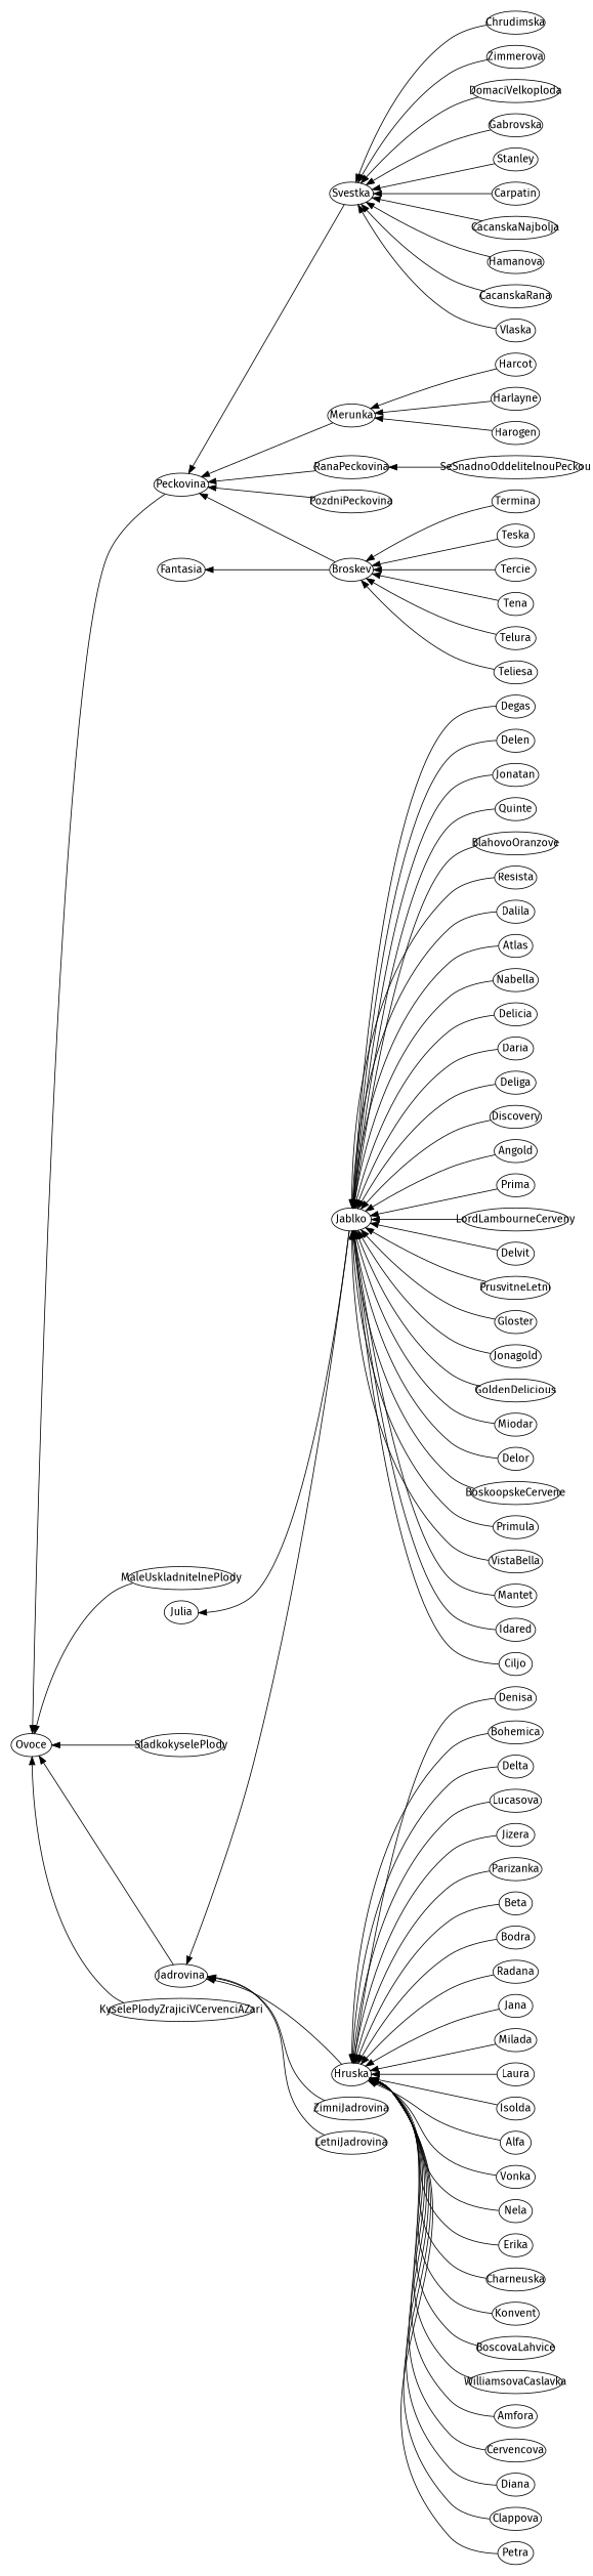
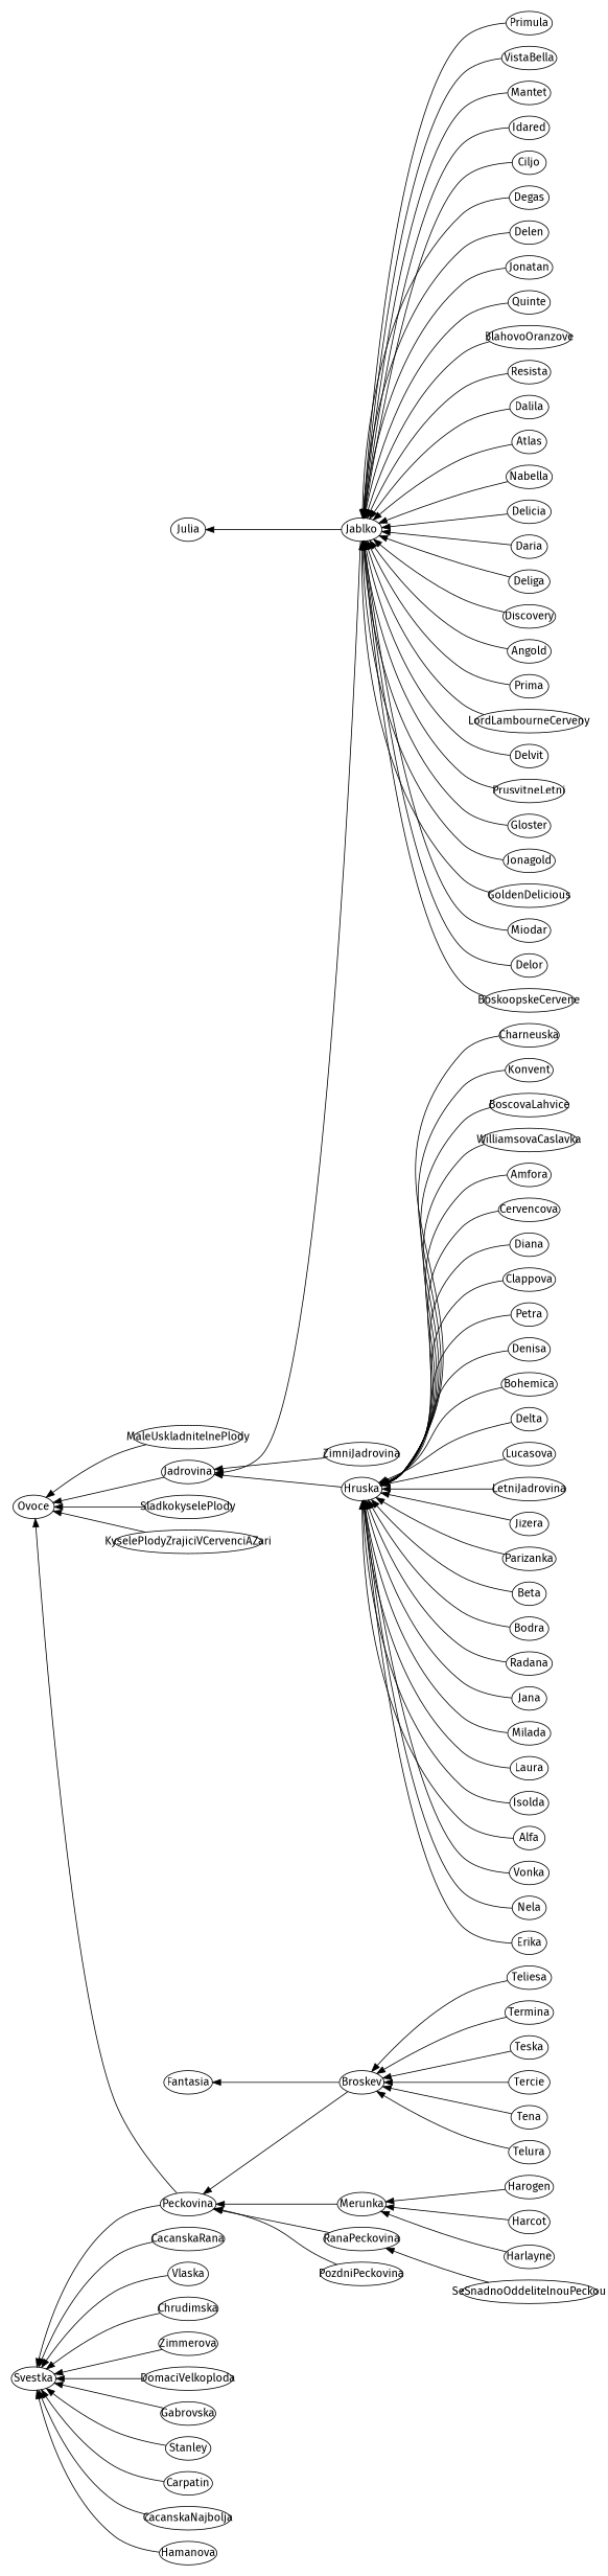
  digraph {
    fontname="Fira Sans"
    nodesep=0.2
    rankdir=LR
    ranksep=1.0
    node [fixedsize=true fontname="Fira Sans" shape=ellipse]
    edge [dir=back floatlabel=true fontname="Fira Sans" fontsize=10]
    Quinte [height=0.4027777777777778 width=0.7222222222222222]
    BlahovoOranzove [height=0.4027777777777778 width=1.4444444444444444]
    Resista [height=0.4027777777777778 width=0.7361111111111112]
    Merunka [height=0.4027777777777778 width=0.8333333333333334]
    Harogen [height=0.4027777777777778 width=0.8333333333333334]
    Harcot [height=0.4027777777777778 width=0.7083333333333334]
    Harlayne [height=0.4027777777777778 width=0.8611111111111112]
    Lucasova [height=0.4027777777777778 width=0.9027777777777778]
    Dalila [height=0.4027777777777778 width=0.6666666666666666]
    Carpatin [height=0.4027777777777778 width=0.8333333333333334]
    Atlas [height=0.4027777777777778 width=0.5972222222222222]
    Nabella [height=0.4027777777777778 width=0.7916666666666666]
    RanaPeckovina [height=0.4027777777777778 width=1.3055555555555556]
    SeSnadnoOddelitelnouPeckou [height=0.4027777777777778 width=2.3194444444444446]
    Jadrovina [height=0.4027777777777778 width=0.9166666666666666]
    Hruska [height=0.4027777777777778 width=0.6944444444444444]
    ZimniJadrovina [height=0.4027777777777778 width=1.2916666666666667]
    Jablko [height=0.4027777777777778 width=0.6944444444444444]
    LetniJadrovina [height=0.4027777777777778 width=1.25]
    Jizera [height=0.4027777777777778 width=0.6666666666666666]
    Parizanka [height=0.4027777777777778 width=0.9166666666666666]
    Beta [height=0.4027777777777778 width=0.5833333333333334]
    Bodra [height=0.4027777777777778 width=0.6666666666666666]
    Radana [height=0.4027777777777778 width=0.7916666666666666]
    Jana [height=0.4027777777777778 width=0.5972222222222222]
    Milada [height=0.4027777777777778 width=0.7361111111111112]
    Laura [height=0.4027777777777778 width=0.6527777777777778]
    Isolda [height=0.4027777777777778 width=0.6666666666666666]
    Alfa [height=0.4027777777777778 width=0.5416666666666666]
    Vonka [height=0.4027777777777778 width=0.6805555555555556]
    Nela [height=0.4027777777777778 width=0.5833333333333334]
    Erika [height=0.4027777777777778 width=0.5972222222222222]
    Charneuska [height=0.4027777777777778 width=1.0277777777777777]
    Konvent [height=0.4027777777777778 width=0.8194444444444444]
    BoscovaLahvice [height=0.4027777777777778 width=1.3611111111111112]
    WilliamsovaCaslavka [height=0.4027777777777778 width=1.6388888888888888]
    Amfora [height=0.4027777777777778 width=0.75]
    Cervencova [height=0.4027777777777778 width=1.0555555555555556]
    Diana [height=0.4027777777777778 width=0.6666666666666666]
    Clappova [height=0.4027777777777778 width=0.9027777777777778]
    Petra [height=0.4027777777777778 width=0.625]
    Denisa [height=0.4027777777777778 width=0.7222222222222222]
    Bohemica [height=0.4027777777777778 width=0.9583333333333334]
    Delta [height=0.4027777777777778 width=0.625]
    Delicia [height=0.4027777777777778 width=0.75]
    Daria [height=0.4027777777777778 width=0.625]
    Deliga [height=0.4027777777777778 width=0.7083333333333334]
    Discovery [height=0.4027777777777778 width=0.9027777777777778]
    Angold [height=0.4027777777777778 width=0.75]
    Prima [height=0.4027777777777778 width=0.6666666666666666]
    LordLambourneCerveny [height=0.4027777777777778 width=1.8472222222222223]
    Delvit [height=0.4027777777777778 width=0.6527777777777778]
    PrusvitneLetni [height=0.4027777777777778 width=1.2083333333333333]
    Gloster [height=0.4027777777777778 width=0.7361111111111112]
    Jonagold [height=0.4027777777777778 width=0.8888888888888888]
    GoldenDelicious [height=0.4027777777777778 width=1.375]
    Miodar [height=0.4027777777777778 width=0.7361111111111112]
    Delor [height=0.4027777777777778 width=0.625]
    BoskoopskeCervene [height=0.4027777777777778 width=1.5555555555555556]
    Primula [height=0.4027777777777778 width=0.7916666666666666]
    VistaBella [height=0.4027777777777778 width=0.9444444444444444]
    Mantet [height=0.4027777777777778 width=0.7361111111111112]
    Idared [height=0.4027777777777778 width=0.6944444444444444]
    Ciljo [height=0.4027777777777778 width=0.5833333333333334]
    Degas [height=0.4027777777777778 width=0.6805555555555556]
    Delen [height=0.4027777777777778 width=0.6666666666666666]
    Jonatan [height=0.4027777777777778 width=0.8055555555555556]
    PozdniPeckovina [height=0.4027777777777778 width=1.4166666666666667]
    Teliesa [height=0.4027777777777778 width=0.7638888888888888]
    Termina [height=0.4027777777777778 width=0.8333333333333334]
    CacanskaNajbolja [height=0.4027777777777778 width=1.4583333333333333]
    SladkokyselePlody [height=0.4027777777777778 width=1.4861111111111112]
    Hamanova [height=0.4027777777777778 width=0.9861111111111112]
    Fantasia [height=0.4027777777777778 width=0.8333333333333334]
    Broskev [height=0.4027777777777778 width=0.7638888888888888]
    CacanskaRana [height=0.4027777777777778 width=1.25]
    Julia [height=0.4027777777777778 width=0.5972222222222222]
    Ovoce [height=0.4027777777777778 width=0.7083333333333334]
    KyselePlodyZrajiciVCervenciAZari [height=0.4027777777777778 width=2.5277777777777777]
    Peckovina [height=0.4027777777777778 width=0.9583333333333334]
    MaleUskladnitelnePlody [height=0.4027777777777778 width=1.8611111111111112]
    Svestka [height=0.4027777777777778 width=0.7638888888888888]
    Teska [height=0.4027777777777778 width=0.6527777777777778]
    Vlaska [height=0.4027777777777778 width=0.6944444444444444]
    Chrudimska [height=0.4027777777777778 width=1.0277777777777777]
    Zimmerova [height=0.4027777777777778 width=1.0138888888888888]
    DomaciVelkoploda [height=0.4027777777777778 width=1.5277777777777777]
    Gabrovska [height=0.4027777777777778 width=0.9444444444444444]
    Stanley [height=0.4027777777777778 width=0.7777777777777778]
    Tercie [height=0.4027777777777778 width=0.7083333333333334]
    Tena [height=0.4027777777777778 width=0.625]
    Telura [height=0.4027777777777778 width=0.7083333333333334]
    Merunka -> Harogen
    Merunka -> Harcot
    Merunka -> Harlayne
    RanaPeckovina -> SeSnadnoOddelitelnouPeckou
    Jadrovina -> Hruska
    Jadrovina -> ZimniJadrovina
    Jadrovina -> Jablko
-   Jadrovina -> LetniJadrovina
+   Hruska -> LetniJadrovina
    Hruska -> Lucasova
    Hruska -> Jizera
    Hruska -> Parizanka
    Hruska -> Beta
    Hruska -> Bodra
    Hruska -> Radana
    Hruska -> Jana
    Hruska -> Milada
    Hruska -> Laura
    Hruska -> Isolda
    Hruska -> Alfa
    Hruska -> Vonka
    Hruska -> Nela
    Hruska -> Erika
    Hruska -> Charneuska
    Hruska -> Konvent
    Hruska -> BoscovaLahvice
    Hruska -> WilliamsovaCaslavka
    Hruska -> Amfora
    Hruska -> Cervencova
    Hruska -> Diana
    Hruska -> Clappova
    Hruska -> Petra
    Hruska -> Denisa
    Hruska -> Bohemica
    Hruska -> Delta
    Jablko -> Quinte
    Jablko -> BlahovoOranzove
    Jablko -> Resista
    Jablko -> Dalila
    Jablko -> Atlas
    Jablko -> Nabella
    Jablko -> Delicia
    Jablko -> Daria
    Jablko -> Deliga
    Jablko -> Discovery
    Jablko -> Angold
    Jablko -> Prima
    Jablko -> LordLambourneCerveny
    Jablko -> Delvit
    Jablko -> PrusvitneLetni
    Jablko -> Gloster
    Jablko -> Jonagold
    Jablko -> GoldenDelicious
    Jablko -> Miodar
    Jablko -> Delor
    Jablko -> BoskoopskeCervene
    Jablko -> Primula
    Jablko -> VistaBella
    Jablko -> Mantet
    Jablko -> Idared
    Jablko -> Ciljo
    Jablko -> Degas
    Jablko -> Delen
    Jablko -> Jonatan
    Fantasia -> Broskev
    Broskev -> Teliesa
    Broskev -> Termina
    Broskev -> Teska
    Broskev -> Tercie
    Broskev -> Tena
    Broskev -> Telura
    Julia -> Jablko
    Ovoce -> Jadrovina
    Ovoce -> SladkokyselePlody
    Ovoce -> KyselePlodyZrajiciVCervenciAZari
    Ovoce -> Peckovina
    Ovoce -> MaleUskladnitelnePlody
    Peckovina -> Merunka
    Peckovina -> RanaPeckovina
    Peckovina -> PozdniPeckovina
    Peckovina -> Broskev
-   Peckovina -> Svestka
+   Svestka -> Peckovina
    Svestka -> Carpatin
    Svestka -> CacanskaNajbolja
    Svestka -> Hamanova
    Svestka -> CacanskaRana
    Svestka -> Vlaska
    Svestka -> Chrudimska
    Svestka -> Zimmerova
    Svestka -> DomaciVelkoploda
    Svestka -> Gabrovska
    Svestka -> Stanley
  }
